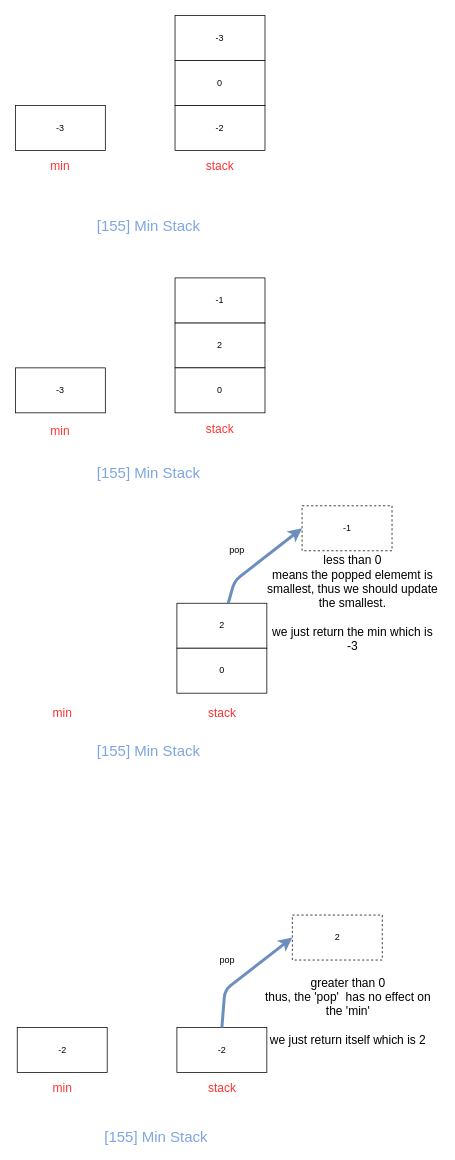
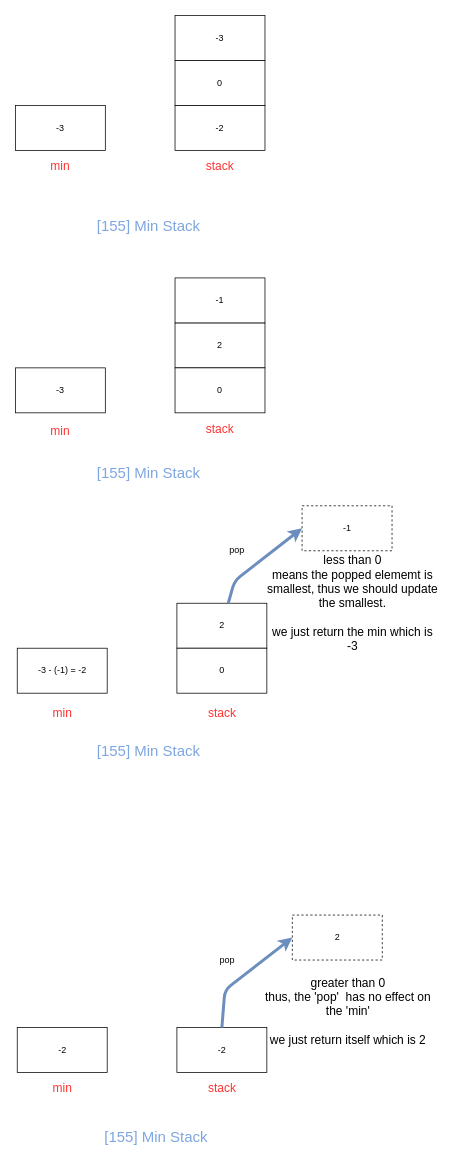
  <mxCell id="0" />
  <mxCell id="1" parent="0" />
  <mxCell id="2" value="-3" style="rounded=0;whiteSpace=wrap;html=1;" vertex="1" parent="1"><mxGeometry x="233" y="20" width="120" height="60" as="geometry" /></mxCell>
  <mxCell id="3" value="0" style="rounded=0;whiteSpace=wrap;html=1;" vertex="1" parent="1"><mxGeometry x="233" y="80" width="120" height="60" as="geometry" /></mxCell>
  <mxCell id="4" value="-2" style="rounded=0;whiteSpace=wrap;html=1;" vertex="1" parent="1"><mxGeometry x="233" y="140" width="120" height="60" as="geometry" /></mxCell>
  <mxCell id="5" value="-3" style="rounded=0;whiteSpace=wrap;html=1;" vertex="1" parent="1"><mxGeometry x="20" y="140" width="120" height="60" as="geometry" /></mxCell>
  <mxCell id="6" value="2" style="rounded=0;whiteSpace=wrap;html=1;" vertex="1" parent="1"><mxGeometry x="233" y="430" width="120" height="60" as="geometry" /></mxCell>
  <mxCell id="7" value="0" style="rounded=0;whiteSpace=wrap;html=1;" vertex="1" parent="1"><mxGeometry x="233" y="490" width="120" height="60" as="geometry" /></mxCell>
  <mxCell id="8" value="-3" style="rounded=0;whiteSpace=wrap;html=1;" vertex="1" parent="1"><mxGeometry x="20" y="490" width="120" height="60" as="geometry" /></mxCell>
  <mxCell id="9" value="-1" style="rounded=0;whiteSpace=wrap;html=1;" vertex="1" parent="1"><mxGeometry x="233" y="370" width="120" height="60" as="geometry" /></mxCell>
  <mxCell id="10" value="2" style="rounded=0;whiteSpace=wrap;html=1;" vertex="1" parent="1"><mxGeometry x="235.5" y="804" width="120" height="60" as="geometry" /></mxCell>
  <mxCell id="11" value="0" style="rounded=0;whiteSpace=wrap;html=1;" vertex="1" parent="1"><mxGeometry x="235.5" y="864" width="120" height="60" as="geometry" /></mxCell>
+ <mxCell id="12" value="-3 - (-1) = -2" style="rounded=0;whiteSpace=wrap;html=1;" vertex="1" parent="1"><mxGeometry x="22.5" y="864" width="120" height="60" as="geometry" /></mxCell>
  <mxCell id="13" value="-1" style="rounded=0;whiteSpace=wrap;html=1;dashed=1;" vertex="1" parent="1"><mxGeometry x="402.5" y="674" width="120" height="60" as="geometry" /></mxCell>
  <mxCell id="14" value="" style="endArrow=classic;html=1;entryX=0;entryY=0.5;entryDx=0;entryDy=0;fillColor=#dae8fc;strokeColor=#6c8ebf;strokeWidth=4;" edge="1" parent="1" source="10" target="13"><mxGeometry width="50" height="50" relative="1" as="geometry"><mxPoint x="22.5" y="994" as="sourcePoint" /><mxPoint x="72.5" y="944" as="targetPoint" /><Array as="points"><mxPoint x="312.5" y="774" /></Array></mxGeometry></mxCell>
  <mxCell id="15" value="pop" style="text;html=1;strokeColor=none;fillColor=none;align=center;verticalAlign=middle;whiteSpace=wrap;rounded=0;" vertex="1" parent="1"><mxGeometry x="295.5" y="724" width="40" height="20" as="geometry" /></mxCell>
  <mxCell id="16" value="-2" style="rounded=0;whiteSpace=wrap;html=1;" vertex="1" parent="1"><mxGeometry x="235.5" y="1370" width="120" height="60" as="geometry" /></mxCell>
  <mxCell id="17" value="-2" style="rounded=0;whiteSpace=wrap;html=1;" vertex="1" parent="1"><mxGeometry x="22.5" y="1370" width="120" height="60" as="geometry" /></mxCell>
  <mxCell id="18" value="2" style="rounded=0;whiteSpace=wrap;html=1;dashed=1;" vertex="1" parent="1"><mxGeometry x="389.5" y="1220" width="120" height="60" as="geometry" /></mxCell>
  <mxCell id="19" value="" style="endArrow=classic;html=1;entryX=0;entryY=0.5;entryDx=0;entryDy=0;fillColor=#dae8fc;strokeColor=#6c8ebf;strokeWidth=4;exitX=0.5;exitY=0;exitDx=0;exitDy=0;" edge="1" parent="1" source="16" target="18"><mxGeometry width="50" height="50" relative="1" as="geometry"><mxPoint x="291" y="1350" as="sourcePoint" /><mxPoint x="59.5" y="1490" as="targetPoint" /><Array as="points"><mxPoint x="299.5" y="1320" /></Array></mxGeometry></mxCell>
  <mxCell id="20" value="pop" style="text;html=1;strokeColor=none;fillColor=none;align=center;verticalAlign=middle;whiteSpace=wrap;rounded=0;" vertex="1" parent="1"><mxGeometry x="282.5" y="1270" width="40" height="20" as="geometry" /></mxCell>
  <mxCell id="21" value="less than 0&lt;br style=&quot;font-size: 16px;&quot;&gt;means the popped elememt is smallest, thus we should update the smallest.&lt;br style=&quot;font-size: 16px;&quot;&gt;&lt;br style=&quot;font-size: 16px;&quot;&gt;we just return the min which is -3&lt;br style=&quot;font-size: 16px;&quot;&gt;" style="text;html=1;strokeColor=none;fillColor=none;align=center;verticalAlign=middle;whiteSpace=wrap;rounded=0;fontSize=16;" vertex="1" parent="1"><mxGeometry x="354.5" y="796" width="230" height="16" as="geometry" /></mxCell>
  <mxCell id="22" value="greater than 0&lt;br style=&quot;font-size: 16px;&quot;&gt;thus, the 'pop'&amp;nbsp; has no effect on the 'min'&lt;br style=&quot;font-size: 16px;&quot;&gt;&lt;br style=&quot;font-size: 16px;&quot;&gt;we just return itself which is 2&lt;br style=&quot;font-size: 16px;&quot;&gt;" style="text;html=1;strokeColor=none;fillColor=none;align=center;verticalAlign=middle;whiteSpace=wrap;rounded=0;fontSize=16;" vertex="1" parent="1"><mxGeometry x="348.5" y="1340" width="230" height="16" as="geometry" /></mxCell>
  <mxCell id="23" value="min" style="text;html=1;strokeColor=none;fillColor=none;align=center;verticalAlign=middle;whiteSpace=wrap;rounded=0;fontColor=#FF3333;fontSize=16;" vertex="1" parent="1"><mxGeometry x="60" y="564" width="40" height="20" as="geometry" /></mxCell>
  <mxCell id="24" value="stack" style="text;html=1;strokeColor=none;fillColor=none;align=center;verticalAlign=middle;whiteSpace=wrap;rounded=0;fontColor=#FF3333;fontSize=16;" vertex="1" parent="1"><mxGeometry x="273" y="210" width="40" height="20" as="geometry" /></mxCell>
  <mxCell id="25" value="min" style="text;html=1;strokeColor=none;fillColor=none;align=center;verticalAlign=middle;whiteSpace=wrap;rounded=0;fontColor=#FF3333;fontSize=16;" vertex="1" parent="1"><mxGeometry x="60" y="210" width="40" height="20" as="geometry" /></mxCell>
  <mxCell id="26" value="&lt;div style=&quot;font-size: 20px;&quot;&gt;&lt;span style=&quot;font-size: 20px;&quot;&gt;[155] Min Stack&lt;/span&gt;&lt;/div&gt;" style="text;html=1;strokeColor=none;fillColor=none;align=center;verticalAlign=middle;whiteSpace=wrap;rounded=0;fontSize=20;fontColor=#7EA6E0;" vertex="1" parent="1"><mxGeometry x="63" y="290" width="270" height="20" as="geometry" /></mxCell>
  <mxCell id="27" value="stack" style="text;html=1;strokeColor=none;fillColor=none;align=center;verticalAlign=middle;whiteSpace=wrap;rounded=0;fontColor=#FF3333;fontSize=16;" vertex="1" parent="1"><mxGeometry x="273" y="561" width="40" height="20" as="geometry" /></mxCell>
  <mxCell id="28" value="min" style="text;html=1;strokeColor=none;fillColor=none;align=center;verticalAlign=middle;whiteSpace=wrap;rounded=0;fontColor=#FF3333;fontSize=16;" vertex="1" parent="1"><mxGeometry x="62.5" y="940" width="40" height="20" as="geometry" /></mxCell>
  <mxCell id="29" value="min" style="text;html=1;strokeColor=none;fillColor=none;align=center;verticalAlign=middle;whiteSpace=wrap;rounded=0;fontColor=#FF3333;fontSize=16;" vertex="1" parent="1"><mxGeometry x="62.5" y="1440" width="40" height="20" as="geometry" /></mxCell>
  <mxCell id="30" value="stack" style="text;html=1;strokeColor=none;fillColor=none;align=center;verticalAlign=middle;whiteSpace=wrap;rounded=0;fontColor=#FF3333;fontSize=16;" vertex="1" parent="1"><mxGeometry x="275.5" y="940" width="40" height="20" as="geometry" /></mxCell>
  <mxCell id="31" value="stack" style="text;html=1;strokeColor=none;fillColor=none;align=center;verticalAlign=middle;whiteSpace=wrap;rounded=0;fontColor=#FF3333;fontSize=16;" vertex="1" parent="1"><mxGeometry x="275.5" y="1440" width="40" height="20" as="geometry" /></mxCell>
  <mxCell id="32" value="&lt;div style=&quot;font-size: 20px;&quot;&gt;&lt;span style=&quot;font-size: 20px;&quot;&gt;[155] Min Stack&lt;/span&gt;&lt;/div&gt;" style="text;html=1;strokeColor=none;fillColor=none;align=center;verticalAlign=middle;whiteSpace=wrap;rounded=0;fontSize=20;fontColor=#7EA6E0;" vertex="1" parent="1"><mxGeometry x="63" y="620" width="270" height="20" as="geometry" /></mxCell>
  <mxCell id="33" value="&lt;div style=&quot;font-size: 20px;&quot;&gt;&lt;span style=&quot;font-size: 20px;&quot;&gt;[155] Min Stack&lt;/span&gt;&lt;/div&gt;" style="text;html=1;strokeColor=none;fillColor=none;align=center;verticalAlign=middle;whiteSpace=wrap;rounded=0;fontSize=20;fontColor=#7EA6E0;" vertex="1" parent="1"><mxGeometry x="63" y="990" width="270" height="20" as="geometry" /></mxCell>
  <mxCell id="34" value="&lt;div style=&quot;font-size: 20px;&quot;&gt;&lt;span style=&quot;font-size: 20px;&quot;&gt;[155] Min Stack&lt;/span&gt;&lt;/div&gt;" style="text;html=1;strokeColor=none;fillColor=none;align=center;verticalAlign=middle;whiteSpace=wrap;rounded=0;fontSize=20;fontColor=#7EA6E0;" vertex="1" parent="1"><mxGeometry x="73" y="1505" width="270" height="20" as="geometry" /></mxCell>
